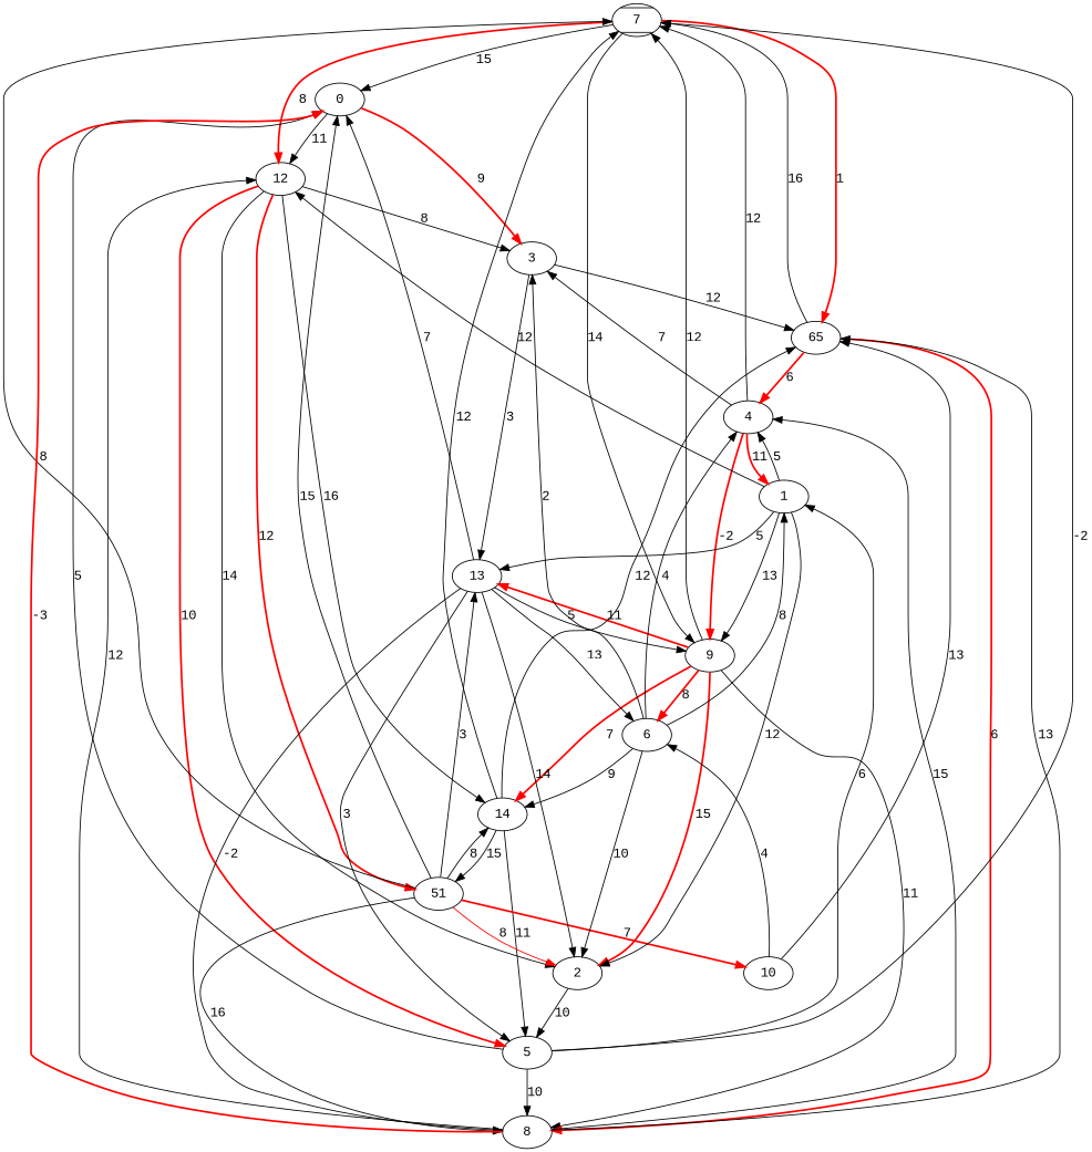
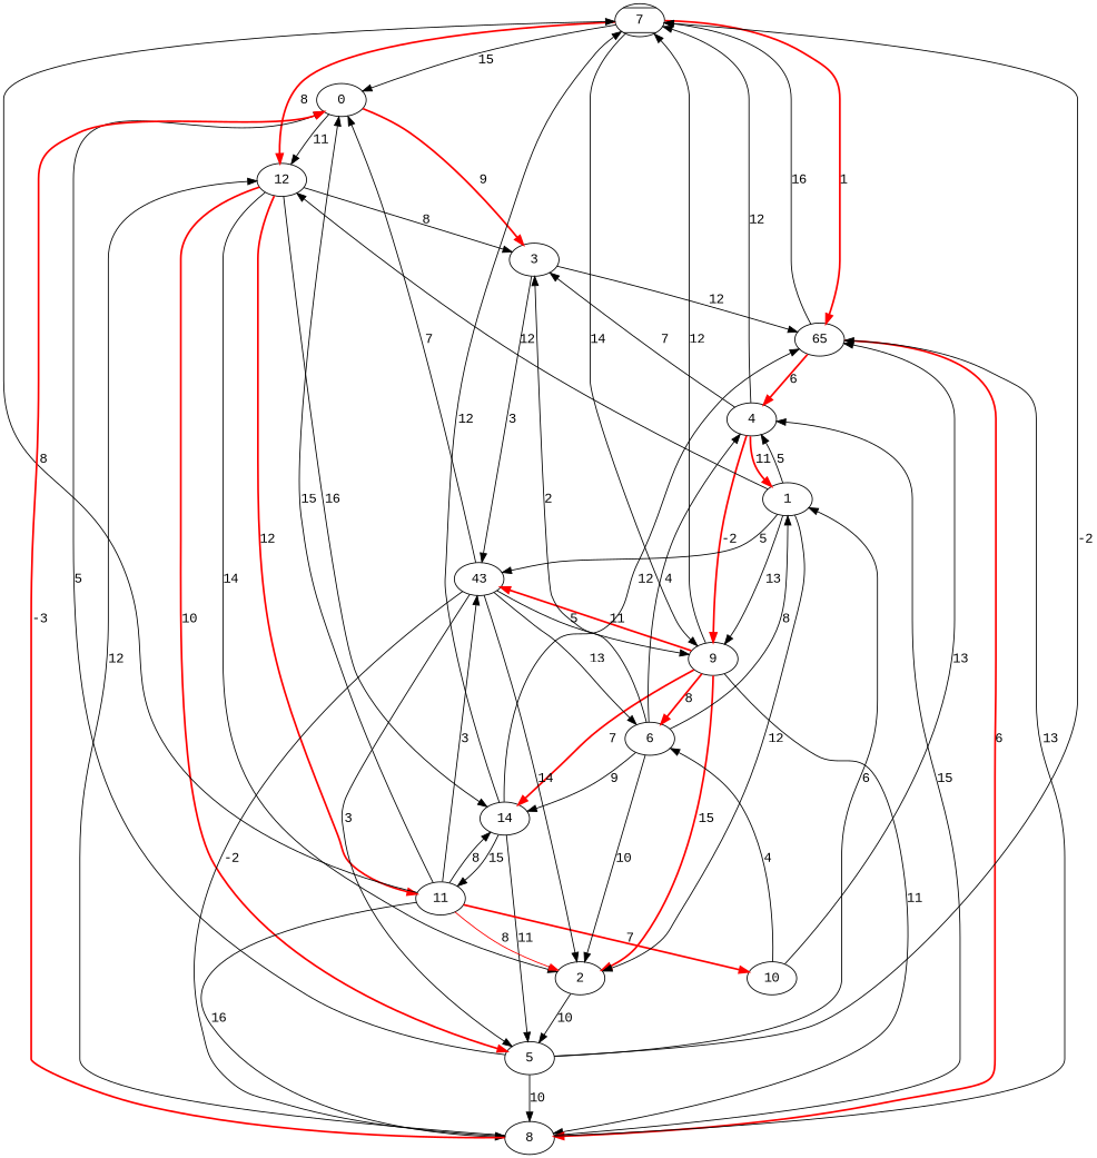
  digraph {
    fontname="Liberation Mono"
    node [fontname="Liberation Mono"]
    edge [fontname="Liberation Mono"]
    7 [style=diagonals]
    0
    12
    9
    n5 [label=65]
    3
    2
    5
    14
-   11 [label=51]
-   13
+   11
+   13 [label=43]
    8
    6
    4
    1
    10
    7 -> 0 [label=15]
    7 -> 12 [color=red label=8 style=bold]
    7 -> 9 [label=14]
    7 -> n5 [color=red label=1 style=bold]
    0 -> 12 [label=11]
    0 -> 3 [color=red label=9 style=bold]
    12 -> 3 [label=8]
    12 -> 2 [label=14]
    12 -> 5 [color=red label=10 style=bold]
    12 -> 14 [label=16]
    12 -> 11 [color=red label=12 style=bold]
    9 -> 7 [label=12]
    9 -> 2 [color=red label=15 style=bold]
    9 -> 14 [color=red label=7 style=bold]
    9 -> 13 [color=red label=11 style=bold]
    9 -> 8 [label=11]
    9 -> 6 [color=red label=8 style=bold]
    n5 -> 7 [label=16]
    n5 -> 8 [color=red label=6 style=bold]
    n5 -> 4 [color=red label=6 style=bold]
    3 -> n5 [label=12]
    3 -> 13 [label=3]
    2 -> 5 [label=10]
    5 -> 7 [label=-2]
    5 -> 0 [label=5]
    5 -> 8 [label=10]
    5 -> 1 [label=6]
    14 -> 7 [label=12]
    14 -> n5 [label=12]
    14 -> 5 [label=11]
    14 -> 11 [label=15]
    11 -> 7 [label=8]
    11 -> 0 [label=15]
    11 -> 2 [color=red label=8]
    11 -> 14 [label=8]
    11 -> 13 [label=3]
    11 -> 8 [label=16]
    11 -> 10 [color=red label=7 style=bold]
    13 -> 0 [label=7]
    13 -> 9 [label=5]
    13 -> 2 [label=14]
    13 -> 5 [label=3]
    13 -> 8 [label=-2]
    13 -> 6 [label=13]
    8 -> 0 [color=red label=-3 style=bold]
    8 -> 12 [label=12]
    8 -> n5 [label=13]
    8 -> 4 [label=15]
    6 -> 3 [label=2]
    6 -> 2 [label=10]
    6 -> 14 [label=9]
    6 -> 4 [label=4]
    6 -> 1 [label=8]
    4 -> 7 [label=12]
    4 -> 9 [color=red label=-2 style=bold]
    4 -> 3 [label=7]
    4 -> 1 [color=red label=11 style=bold]
    1 -> 12 [label=12]
    1 -> 9 [label=13]
    1 -> 2 [label=12]
    1 -> 13 [label=5]
    1 -> 4 [label=5]
    10 -> n5 [label=13]
    10 -> 6 [label=4]
  }
